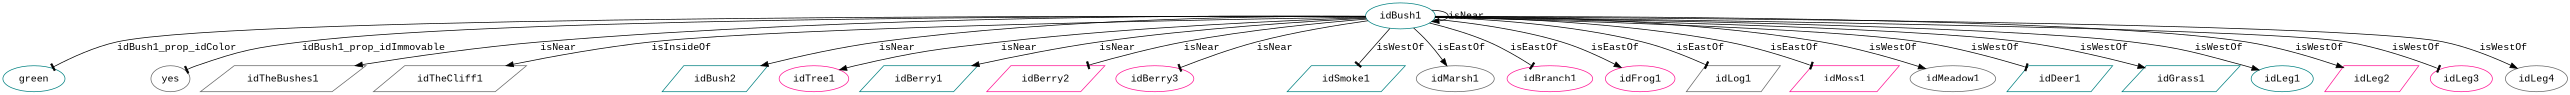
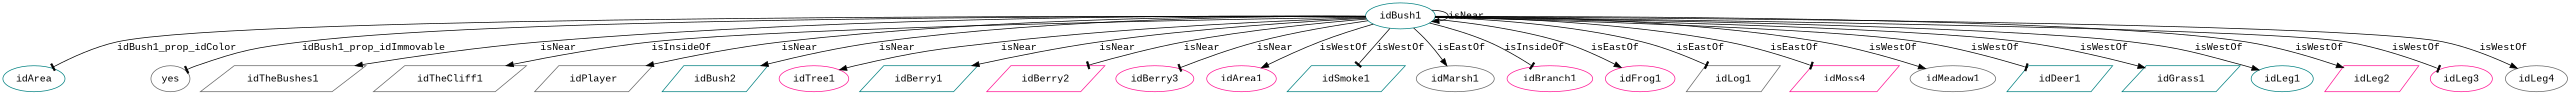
  digraph {
    fontname="Liberation Mono"
    node [color=deeppink fontname="Liberation Mono" node_type=entity_node shape=ellipse]
    edge [arrowhead=normal edge_type=relationship fontname="Liberation Mono"]
    idBush1 [color=teal]
-   green [color=teal node_type=property_node]
+   green [color=teal node_type=property_node label=idArea]
    yes [color=gray40 node_type=property_node]
    idTheBushes1 [color=gray40 shape=parallelogram]
    idTheCliff1 [color=gray40 shape=parallelogram]
+   idPlayer [color=gray40 shape=parallelogram]
    idBush2 [color=teal shape=parallelogram]
    idTree1
    idBerry1 [color=teal shape=parallelogram]
    idBerry2 [shape=parallelogram]
    idBerry3
+   idArea1
    idSmoke1 [color=teal shape=parallelogram]
    idMarsh1 [color=gray40]
    idBranch1
    idFrog1
    idLog1 [color=gray40 shape=parallelogram]
-   idMoss1 [shape=parallelogram]
+   idMoss1 [shape=parallelogram label=idMoss4]
    idMeadow1 [color=gray40]
    idDeer1 [color=teal shape=parallelogram]
    idGrass1 [color=teal shape=parallelogram]
    idLeg1 [color=teal]
    idLeg2 [shape=parallelogram]
    idLeg3
    idLeg4 [color=gray40]
    idBush1 -> idBush1 [label=isNear]
    idBush1 -> green [arrowhead=tee edge_type=property label=idBush1_prop_idColor]
    idBush1 -> yes [arrowhead=tee edge_type=property label=idBush1_prop_idImmovable]
    idBush1 -> idTheBushes1 [label=isNear]
    idBush1 -> idTheCliff1 [label=isInsideOf]
+   idBush1 -> idPlayer [label=isNear]
    idBush1 -> idBush2 [label=isNear]
    idBush1 -> idTree1 [label=isNear]
    idBush1 -> idBerry1 [label=isNear]
    idBush1 -> idBerry2 [arrowhead=tee label=isNear]
    idBush1 -> idBerry3 [arrowhead=tee label=isNear]
+   idBush1 -> idArea1 [label=isWestOf]
    idBush1 -> idSmoke1 [arrowhead=tee label=isWestOf]
    idBush1 -> idMarsh1 [label=isEastOf]
-   idBush1 -> idBranch1 [arrowhead=tee label=isEastOf]
+   idBush1 -> idBranch1 [arrowhead=tee label=isInsideOf]
    idBush1 -> idFrog1 [label=isEastOf]
    idBush1 -> idLog1 [arrowhead=tee label=isEastOf]
    idBush1 -> idMoss1 [arrowhead=tee label=isEastOf]
    idBush1 -> idMeadow1 [label=isWestOf]
    idBush1 -> idDeer1 [arrowhead=tee label=isWestOf]
    idBush1 -> idGrass1 [label=isWestOf]
    idBush1 -> idLeg1 [label=isWestOf]
    idBush1 -> idLeg2 [label=isWestOf]
    idBush1 -> idLeg3 [arrowhead=tee label=isWestOf]
    idBush1 -> idLeg4 [label=isWestOf]
  }
